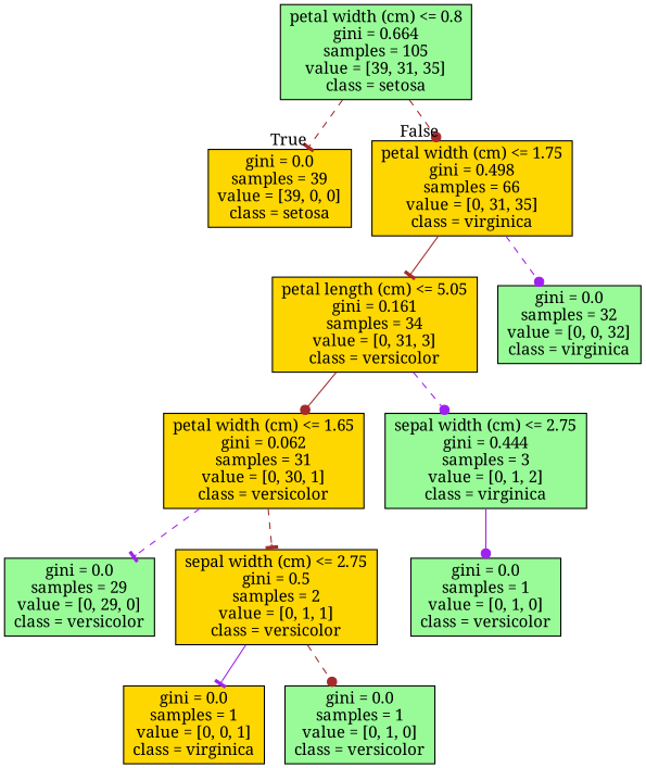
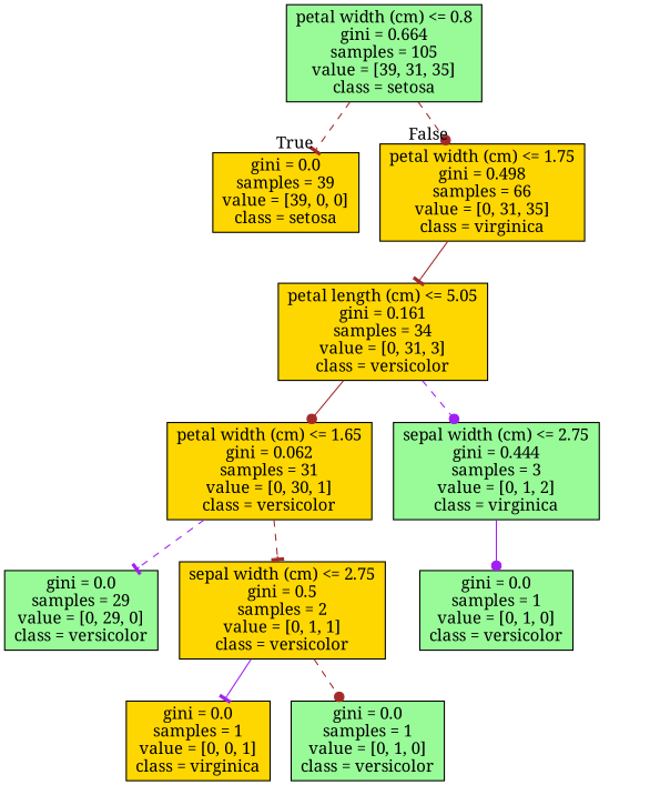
  digraph {
    fontname="Noto Serif"
    node [color=black fillcolor=palegreen fontname="Noto Serif" shape=box style=filled]
    edge [arrowhead=dot color=brown fontname="Noto Serif" style=dashed]
    n1 [label="petal width (cm) <= 0.8\ngini = 0.664\nsamples = 105\nvalue = [39, 31, 35]\nclass = setosa"]
    n2 [fillcolor=gold label="gini = 0.0\nsamples = 39\nvalue = [39, 0, 0]\nclass = setosa"]
    n3 [fillcolor=gold label="petal width (cm) <= 1.75\ngini = 0.498\nsamples = 66\nvalue = [0, 31, 35]\nclass = virginica"]
    n4 [fillcolor=gold label="petal length (cm) <= 5.05\ngini = 0.161\nsamples = 34\nvalue = [0, 31, 3]\nclass = versicolor"]
-   n5 [label="gini = 0.0\nsamples = 32\nvalue = [0, 0, 32]\nclass = virginica"]
    n6 [fillcolor=gold label="petal width (cm) <= 1.65\ngini = 0.062\nsamples = 31\nvalue = [0, 30, 1]\nclass = versicolor"]
    n7 [label="sepal width (cm) <= 2.75\ngini = 0.444\nsamples = 3\nvalue = [0, 1, 2]\nclass = virginica"]
    n8 [label="gini = 0.0\nsamples = 29\nvalue = [0, 29, 0]\nclass = versicolor"]
    n9 [fillcolor=gold label="sepal width (cm) <= 2.75\ngini = 0.5\nsamples = 2\nvalue = [0, 1, 1]\nclass = versicolor"]
    n10 [label="gini = 0.0\nsamples = 1\nvalue = [0, 1, 0]\nclass = versicolor"]
    n11 [fillcolor=gold label="gini = 0.0\nsamples = 1\nvalue = [0, 0, 1]\nclass = virginica"]
    n12 [label="gini = 0.0\nsamples = 1\nvalue = [0, 1, 0]\nclass = versicolor"]
    n1 -> n2 [arrowhead=tee headlabel=True labelangle=45 labeldistance=2.5]
    n1 -> n3 [headlabel=False labelangle=-45 labeldistance=2.5]
    n3 -> n4 [arrowhead=tee style=solid]
-   n3 -> n5 [color=purple]
    n4 -> n6 [style=solid]
    n4 -> n7 [color=purple]
    n6 -> n8 [arrowhead=tee color=purple]
    n6 -> n9 [arrowhead=tee]
    n7 -> n10 [color=purple style=solid]
    n9 -> n11 [arrowhead=tee color=purple style=solid]
    n9 -> n12
  }
